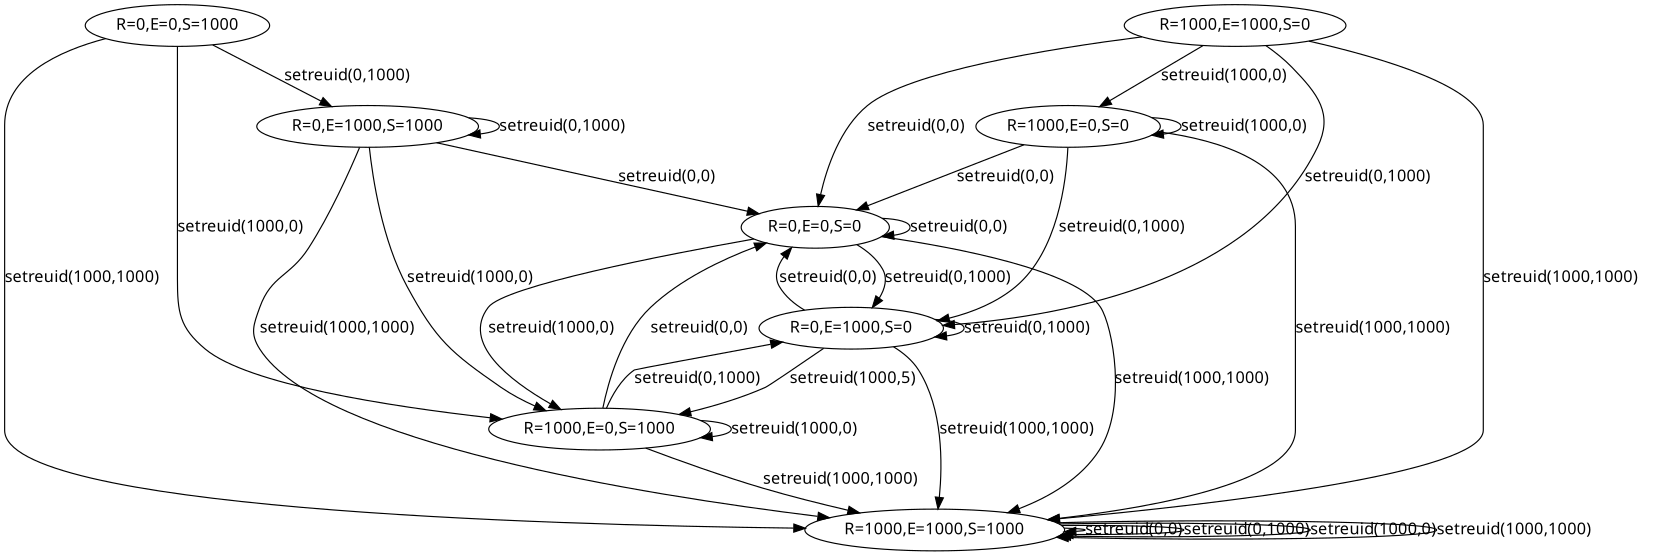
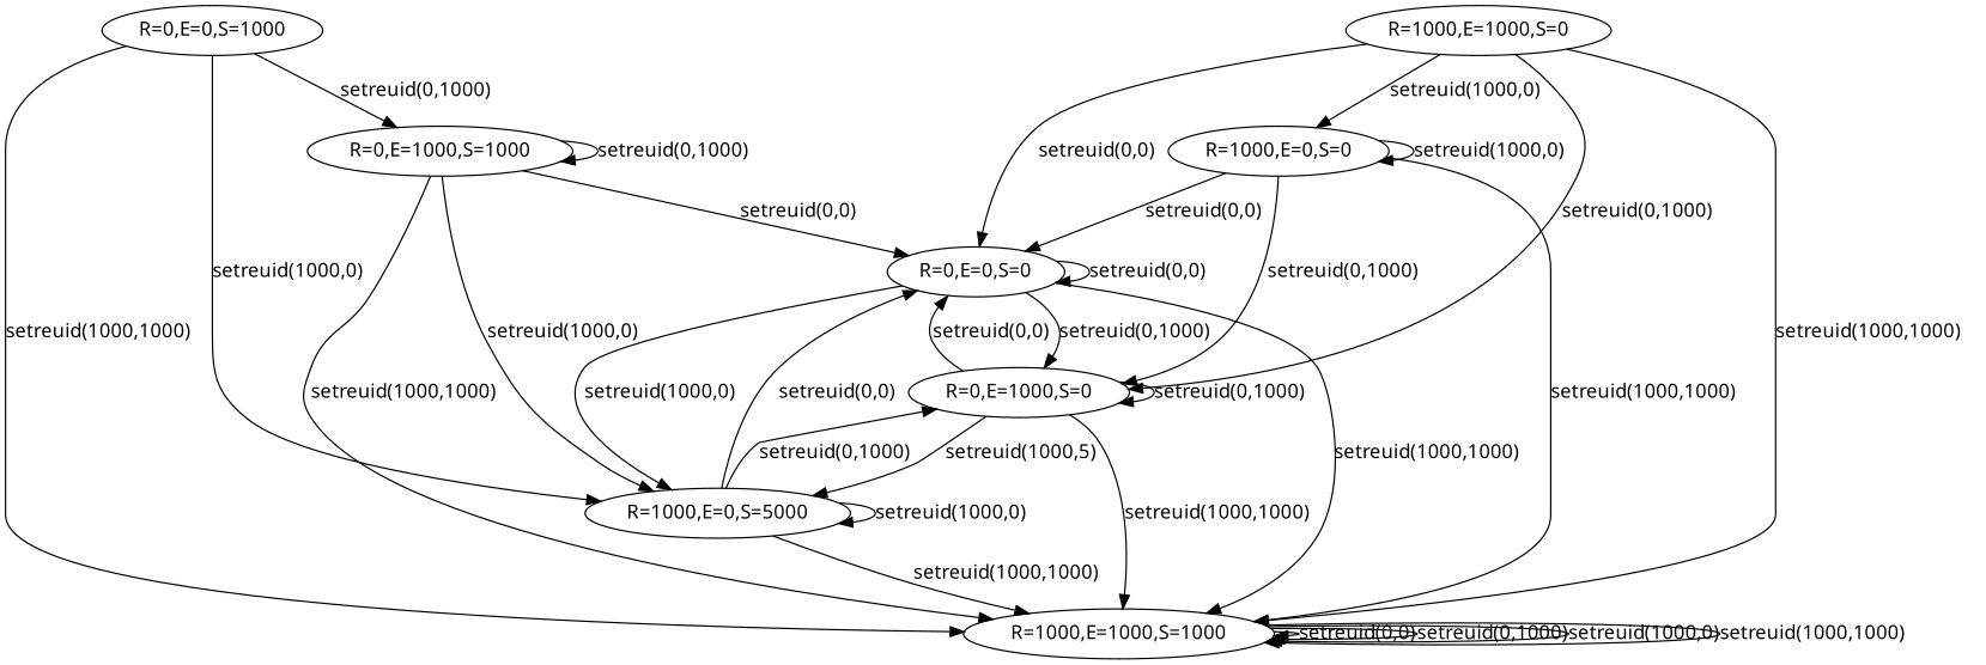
  digraph {
    fontname="Noto Sans"
    node [fontname="Noto Sans"]
    edge [fontname="Noto Sans"]
    "R=0,E=0,S=0"
    "R=0,E=1000,S=0"
-   "R=1000,E=0,S=1000"
+   "R=1000,E=0,S=1000" [label="R=1000,E=0,S=5000"]
    "R=1000,E=1000,S=1000"
    "R=0,E=0,S=1000"
    "R=0,E=1000,S=1000"
    "R=1000,E=0,S=0"
    "R=1000,E=1000,S=0"
    "R=0,E=0,S=0" -> "R=0,E=0,S=0" [label="setreuid(0,0)"]
    "R=0,E=0,S=0" -> "R=0,E=1000,S=0" [label="setreuid(0,1000)"]
    "R=0,E=0,S=0" -> "R=1000,E=0,S=1000" [label="setreuid(1000,0)"]
    "R=0,E=0,S=0" -> "R=1000,E=1000,S=1000" [label="setreuid(1000,1000)"]
    "R=0,E=1000,S=0" -> "R=0,E=0,S=0" [label="setreuid(0,0)"]
    "R=0,E=1000,S=0" -> "R=0,E=1000,S=0" [label="setreuid(0,1000)"]
    "R=0,E=1000,S=0" -> "R=1000,E=0,S=1000" [label="setreuid(1000,5)"]
    "R=0,E=1000,S=0" -> "R=1000,E=1000,S=1000" [label="setreuid(1000,1000)"]
    "R=1000,E=0,S=1000" -> "R=0,E=0,S=0" [label="setreuid(0,0)"]
    "R=1000,E=0,S=1000" -> "R=0,E=1000,S=0" [label="setreuid(0,1000)"]
    "R=1000,E=0,S=1000" -> "R=1000,E=0,S=1000" [label="setreuid(1000,0)"]
    "R=1000,E=0,S=1000" -> "R=1000,E=1000,S=1000" [label="setreuid(1000,1000)"]
    "R=1000,E=1000,S=1000" -> "R=1000,E=1000,S=1000" [label="setreuid(0,0)"]
    "R=1000,E=1000,S=1000" -> "R=1000,E=1000,S=1000" [label="setreuid(0,1000)"]
    "R=1000,E=1000,S=1000" -> "R=1000,E=1000,S=1000" [label="setreuid(1000,0)"]
    "R=1000,E=1000,S=1000" -> "R=1000,E=1000,S=1000" [label="setreuid(1000,1000)"]
    "R=0,E=0,S=1000" -> "R=1000,E=0,S=1000" [label="setreuid(1000,0)"]
    "R=0,E=0,S=1000" -> "R=1000,E=1000,S=1000" [label="setreuid(1000,1000)"]
    "R=0,E=0,S=1000" -> "R=0,E=1000,S=1000" [label="setreuid(0,1000)"]
    "R=0,E=1000,S=1000" -> "R=0,E=0,S=0" [label="setreuid(0,0)"]
    "R=0,E=1000,S=1000" -> "R=1000,E=0,S=1000" [label="setreuid(1000,0)"]
    "R=0,E=1000,S=1000" -> "R=1000,E=1000,S=1000" [label="setreuid(1000,1000)"]
    "R=0,E=1000,S=1000" -> "R=0,E=1000,S=1000" [label="setreuid(0,1000)"]
    "R=1000,E=0,S=0" -> "R=0,E=0,S=0" [label="setreuid(0,0)"]
    "R=1000,E=0,S=0" -> "R=0,E=1000,S=0" [label="setreuid(0,1000)"]
    "R=1000,E=0,S=0" -> "R=1000,E=1000,S=1000" [label="setreuid(1000,1000)"]
    "R=1000,E=0,S=0" -> "R=1000,E=0,S=0" [label="setreuid(1000,0)"]
    "R=1000,E=1000,S=0" -> "R=0,E=0,S=0" [label="setreuid(0,0)"]
    "R=1000,E=1000,S=0" -> "R=0,E=1000,S=0" [label="setreuid(0,1000)"]
    "R=1000,E=1000,S=0" -> "R=1000,E=1000,S=1000" [label="setreuid(1000,1000)"]
    "R=1000,E=1000,S=0" -> "R=1000,E=0,S=0" [label="setreuid(1000,0)"]
  }
